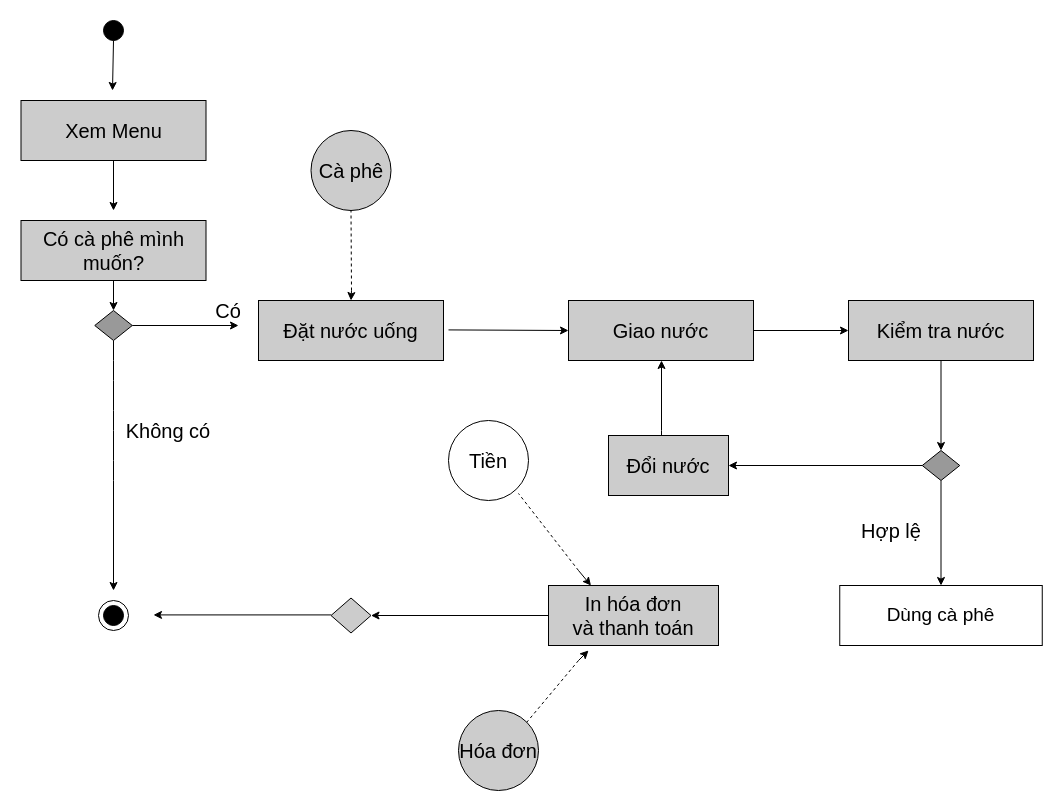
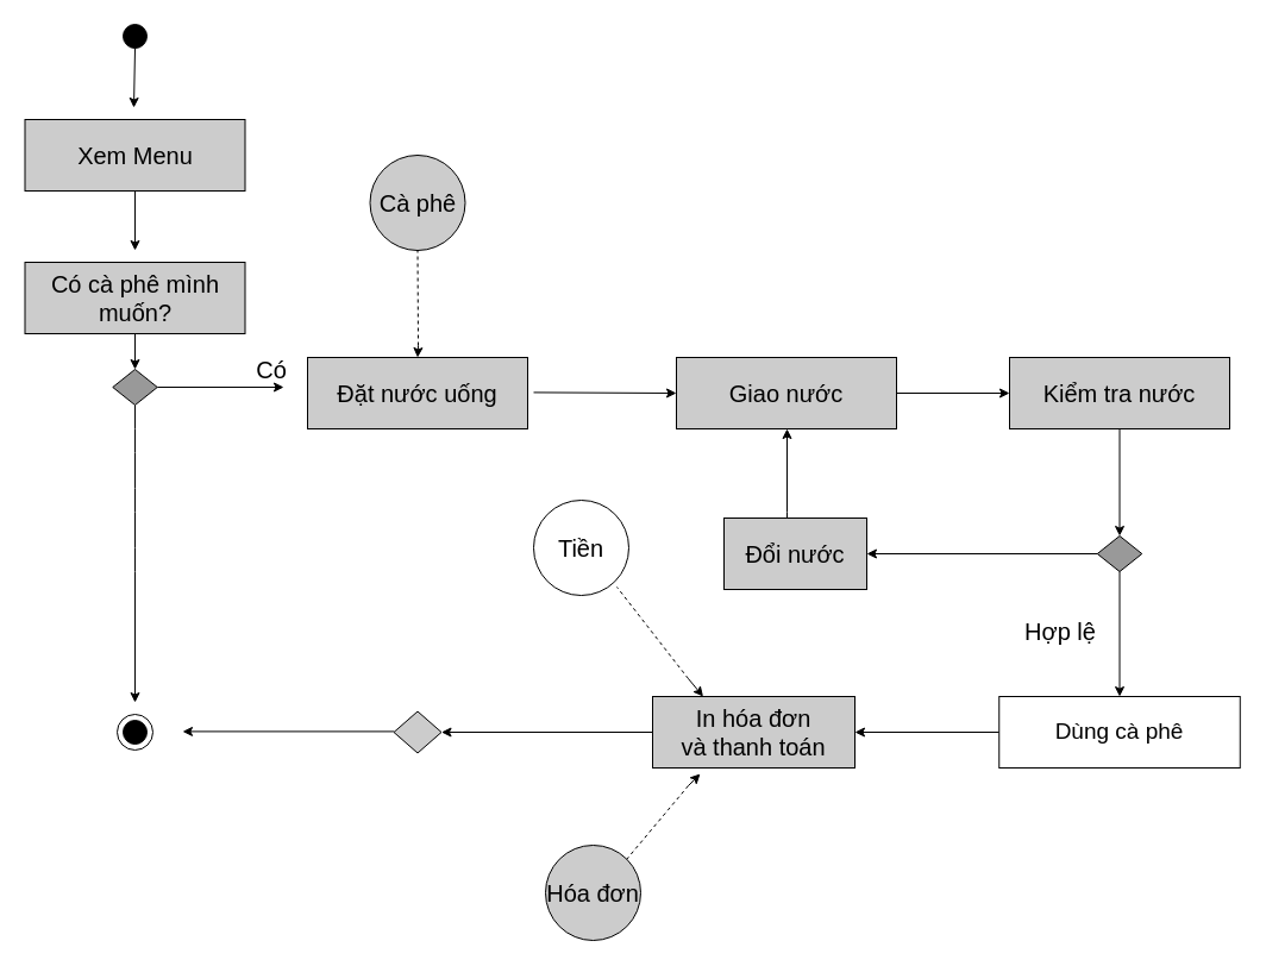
  <mxCell id="0" />
  <mxCell id="1" parent="0" />
  <mxCell id="2" value="" style="ellipse;whiteSpace=wrap;html=1;aspect=fixed;fillColor=#000000;" vertex="1" parent="1"><mxGeometry x="103" y="20" width="20" height="20" as="geometry" /></mxCell>
  <mxCell id="3" value="" style="endArrow=classic;html=1;exitX=0.5;exitY=1;exitDx=0;exitDy=0;" edge="1" parent="1" source="2"><mxGeometry width="50" height="50" relative="1" as="geometry"><mxPoint x="48" y="280" as="sourcePoint" /><mxPoint x="112" y="90" as="targetPoint" /></mxGeometry></mxCell>
  <mxCell id="4" value="&lt;font style=&quot;font-size: 20px&quot;&gt;Xem Menu&lt;/font&gt;" style="rounded=0;whiteSpace=wrap;html=1;strokeColor=#000000;fillColor=#CCCCCC;" vertex="1" parent="1"><mxGeometry x="20.5" y="100" width="185" height="60" as="geometry" /></mxCell>
  <mxCell id="5" value="" style="endArrow=classic;html=1;exitX=0.5;exitY=1;exitDx=0;exitDy=0;" edge="1" parent="1" source="4"><mxGeometry width="50" height="50" relative="1" as="geometry"><mxPoint x="123" y="50" as="sourcePoint" /><mxPoint x="113" y="210" as="targetPoint" /></mxGeometry></mxCell>
  <mxCell id="6" value="&lt;font style=&quot;font-size: 20px&quot;&gt;Có cà phê mình muốn?&lt;/font&gt;" style="rounded=0;whiteSpace=wrap;html=1;strokeColor=#000000;fillColor=#CCCCCC;" vertex="1" parent="1"><mxGeometry x="20.5" y="220" width="185" height="60" as="geometry" /></mxCell>
  <mxCell id="7" value="" style="rhombus;whiteSpace=wrap;html=1;strokeColor=#000000;fillColor=#999999;" vertex="1" parent="1"><mxGeometry x="94.25" y="310" width="37.5" height="30" as="geometry" /></mxCell>
  <mxCell id="8" value="" style="endArrow=classic;html=1;exitX=0.5;exitY=1;exitDx=0;exitDy=0;entryX=0.5;entryY=0;entryDx=0;entryDy=0;" edge="1" parent="1" source="6" target="7"><mxGeometry width="50" height="50" relative="1" as="geometry"><mxPoint x="123" y="170" as="sourcePoint" /><mxPoint x="123" y="220" as="targetPoint" /></mxGeometry></mxCell>
  <mxCell id="9" value="" style="endArrow=classic;html=1;exitX=0.5;exitY=1;exitDx=0;exitDy=0;" edge="1" parent="1" source="7"><mxGeometry width="50" height="50" relative="1" as="geometry"><mxPoint x="123" y="170" as="sourcePoint" /><mxPoint x="113" y="590" as="targetPoint" /><Array as="points"><mxPoint x="113" y="370" /><mxPoint x="113" y="420" /><mxPoint x="113" y="470" /></Array></mxGeometry></mxCell>
  <mxCell id="10" value="" style="endArrow=classic;html=1;exitX=1;exitY=0.5;exitDx=0;exitDy=0;" edge="1" parent="1" source="7"><mxGeometry width="50" height="50" relative="1" as="geometry"><mxPoint x="104.25" y="335" as="sourcePoint" /><mxPoint x="238" y="325" as="targetPoint" /></mxGeometry></mxCell>
- <mxCell id="11" value="&lt;font style=&quot;font-size: 20px&quot;&gt;Không có&lt;/font&gt;" style="text;html=1;strokeColor=none;fillColor=none;align=center;verticalAlign=middle;whiteSpace=wrap;rounded=0;" vertex="1" parent="1"><mxGeometry x="108" y="420" width="120" height="20" as="geometry" /></mxCell>
  <mxCell id="12" value="" style="ellipse;whiteSpace=wrap;html=1;aspect=fixed;strokeColor=#000000;fillColor=#FFFFFF;" vertex="1" parent="1"><mxGeometry x="98" y="600" width="30" height="30" as="geometry" /></mxCell>
  <mxCell id="13" value="" style="ellipse;whiteSpace=wrap;html=1;aspect=fixed;fillColor=#000000;" vertex="1" parent="1"><mxGeometry x="103" y="605" width="20" height="20" as="geometry" /></mxCell>
  <mxCell id="14" value="&lt;font style=&quot;font-size: 20px&quot;&gt;Có&lt;/font&gt;" style="text;html=1;strokeColor=none;fillColor=none;align=center;verticalAlign=middle;whiteSpace=wrap;rounded=0;" vertex="1" parent="1"><mxGeometry x="168" y="300" width="120" height="20" as="geometry" /></mxCell>
  <mxCell id="15" value="&lt;span style=&quot;font-size: 20px&quot;&gt;Đặt nước uống&lt;/span&gt;" style="rounded=0;whiteSpace=wrap;html=1;strokeColor=#000000;fillColor=#CCCCCC;" vertex="1" parent="1"><mxGeometry x="258" y="300" width="185" height="60" as="geometry" /></mxCell>
  <mxCell id="16" value="&lt;font style=&quot;font-size: 20px&quot;&gt;Cà phê&lt;/font&gt;" style="ellipse;whiteSpace=wrap;html=1;aspect=fixed;strokeColor=#000000;fillColor=#CCCCCC;" vertex="1" parent="1"><mxGeometry x="310.5" y="130" width="80" height="80" as="geometry" /></mxCell>
  <mxCell id="17" value="" style="endArrow=none;dashed=1;html=1;entryX=0.5;entryY=1;entryDx=0;entryDy=0;" edge="1" parent="1" target="16"><mxGeometry width="50" height="50" relative="1" as="geometry"><mxPoint x="351" y="290" as="sourcePoint" /><mxPoint x="360.5" y="210" as="targetPoint" /></mxGeometry></mxCell>
  <mxCell id="18" value="" style="endArrow=classic;html=1;entryX=0.5;entryY=0;entryDx=0;entryDy=0;" edge="1" parent="1" target="15"><mxGeometry width="50" height="50" relative="1" as="geometry"><mxPoint x="351" y="290" as="sourcePoint" /><mxPoint x="98" y="320" as="targetPoint" /></mxGeometry></mxCell>
  <mxCell id="19" value="" style="endArrow=classic;html=1;exitX=1;exitY=0.5;exitDx=0;exitDy=0;entryX=0;entryY=0.5;entryDx=0;entryDy=0;" edge="1" parent="1" target="27"><mxGeometry width="50" height="50" relative="1" as="geometry"><mxPoint x="448" y="329.41" as="sourcePoint" /><mxPoint x="554.25" y="329.41" as="targetPoint" /></mxGeometry></mxCell>
  <mxCell id="20" value="&lt;span style=&quot;font-size: 20px&quot;&gt;Kiểm tra nước&lt;/span&gt;" style="rounded=0;whiteSpace=wrap;html=1;strokeColor=#000000;fillColor=#CCCCCC;" vertex="1" parent="1"><mxGeometry x="848" y="300" width="185" height="60" as="geometry" /></mxCell>
  <mxCell id="21" value="" style="edgeStyle=orthogonalEdgeStyle;rounded=0;orthogonalLoop=1;jettySize=auto;html=1;" edge="1" parent="1" source="23" target="26"><mxGeometry relative="1" as="geometry" /></mxCell>
  <mxCell id="22" value="" style="edgeStyle=orthogonalEdgeStyle;rounded=0;orthogonalLoop=1;jettySize=auto;html=1;" edge="1" parent="1" source="23" target="30"><mxGeometry relative="1" as="geometry" /></mxCell>
  <mxCell id="23" value="" style="rhombus;whiteSpace=wrap;html=1;strokeColor=#000000;fillColor=#999999;" vertex="1" parent="1"><mxGeometry x="921.75" y="450" width="37.5" height="30" as="geometry" /></mxCell>
  <mxCell id="24" value="" style="endArrow=classic;html=1;exitX=0.5;exitY=1;exitDx=0;exitDy=0;entryX=0.5;entryY=0;entryDx=0;entryDy=0;" edge="1" parent="1" source="20" target="23"><mxGeometry width="50" height="50" relative="1" as="geometry"><mxPoint x="123" y="290" as="sourcePoint" /><mxPoint x="123" y="320" as="targetPoint" /><Array as="points" /></mxGeometry></mxCell>
  <mxCell id="25" value="" style="edgeStyle=orthogonalEdgeStyle;rounded=0;orthogonalLoop=1;jettySize=auto;html=1;" edge="1" parent="1" source="26" target="27"><mxGeometry relative="1" as="geometry"><Array as="points"><mxPoint x="661" y="430" /><mxPoint x="661" y="430" /></Array></mxGeometry></mxCell>
  <mxCell id="26" value="&lt;font style=&quot;font-size: 20px&quot;&gt;Đổi nước&lt;/font&gt;" style="whiteSpace=wrap;html=1;fillColor=#CCCCCC;" vertex="1" parent="1"><mxGeometry x="608" y="435" width="120" height="60" as="geometry" /></mxCell>
  <mxCell id="27" value="&lt;span style=&quot;font-size: 20px&quot;&gt;Giao nước&lt;/span&gt;" style="rounded=0;whiteSpace=wrap;html=1;strokeColor=#000000;fillColor=#CCCCCC;" vertex="1" parent="1"><mxGeometry x="568" y="300" width="185" height="60" as="geometry" /></mxCell>
  <mxCell id="28" value="" style="endArrow=classic;html=1;exitX=1;exitY=0.5;exitDx=0;exitDy=0;entryX=0;entryY=0.5;entryDx=0;entryDy=0;" edge="1" parent="1" source="27" target="20"><mxGeometry width="50" height="50" relative="1" as="geometry"><mxPoint x="458" y="339.41" as="sourcePoint" /><mxPoint x="564.25" y="339.41" as="targetPoint" /></mxGeometry></mxCell>
+ <mxCell id="29" value="" style="edgeStyle=orthogonalEdgeStyle;rounded=0;orthogonalLoop=1;jettySize=auto;html=1;" edge="1" parent="1" source="30" target="33"><mxGeometry relative="1" as="geometry" /></mxCell>
  <mxCell id="30" value="&lt;font style=&quot;font-size: 19px&quot;&gt;Dùng cà phê&lt;/font&gt;" style="whiteSpace=wrap;html=1;fillColor=#ffffff;" vertex="1" parent="1"><mxGeometry x="839.25" y="585" width="202.5" height="60" as="geometry" /></mxCell>
  <mxCell id="31" value="&lt;font style=&quot;font-size: 20px&quot;&gt;Hợp lệ&lt;/font&gt;" style="text;html=1;strokeColor=none;fillColor=none;align=center;verticalAlign=middle;whiteSpace=wrap;rounded=0;" vertex="1" parent="1"><mxGeometry x="818" y="520" width="146.25" height="20" as="geometry" /></mxCell>
  <mxCell id="32" value="" style="edgeStyle=orthogonalEdgeStyle;rounded=0;orthogonalLoop=1;jettySize=auto;html=1;" edge="1" parent="1" source="33" target="40"><mxGeometry relative="1" as="geometry" /></mxCell>
  <mxCell id="33" value="&lt;font style=&quot;font-size: 20px&quot;&gt;In hóa đơn &lt;br&gt;và thanh toán&lt;/font&gt;" style="whiteSpace=wrap;html=1;fillColor=#CCCCCC;" vertex="1" parent="1"><mxGeometry x="548" y="585" width="170" height="60" as="geometry" /></mxCell>
  <mxCell id="34" value="&lt;font style=&quot;font-size: 20px&quot;&gt;Tiền&lt;/font&gt;" style="ellipse;whiteSpace=wrap;html=1;aspect=fixed;strokeColor=#000000;fillColor=#ffffff;" vertex="1" parent="1"><mxGeometry x="448" y="420" width="80" height="80" as="geometry" /></mxCell>
  <mxCell id="35" value="" style="endArrow=none;dashed=1;html=1;" edge="1" parent="1"><mxGeometry width="50" height="50" relative="1" as="geometry"><mxPoint x="578" y="570" as="sourcePoint" /><mxPoint x="518" y="493" as="targetPoint" /></mxGeometry></mxCell>
  <mxCell id="36" value="" style="endArrow=classic;html=1;entryX=0.25;entryY=0;entryDx=0;entryDy=0;" edge="1" parent="1" target="33"><mxGeometry width="50" height="50" relative="1" as="geometry"><mxPoint x="578" y="570" as="sourcePoint" /><mxPoint x="598" y="590" as="targetPoint" /><Array as="points" /></mxGeometry></mxCell>
  <mxCell id="37" value="&lt;font style=&quot;font-size: 20px&quot;&gt;Hóa đơn&lt;/font&gt;" style="ellipse;whiteSpace=wrap;html=1;aspect=fixed;strokeColor=#000000;fillColor=#CCCCCC;" vertex="1" parent="1"><mxGeometry x="458" y="710" width="80" height="80" as="geometry" /></mxCell>
  <mxCell id="38" value="" style="endArrow=none;dashed=1;html=1;entryX=1;entryY=0;entryDx=0;entryDy=0;" edge="1" parent="1" target="37"><mxGeometry width="50" height="50" relative="1" as="geometry"><mxPoint x="578" y="660" as="sourcePoint" /><mxPoint x="528" y="783" as="targetPoint" /></mxGeometry></mxCell>
  <mxCell id="39" value="" style="endArrow=classic;html=1;" edge="1" parent="1"><mxGeometry width="50" height="50" relative="1" as="geometry"><mxPoint x="578" y="660" as="sourcePoint" /><mxPoint x="588" y="650" as="targetPoint" /><Array as="points" /></mxGeometry></mxCell>
  <mxCell id="40" value="" style="rhombus;whiteSpace=wrap;html=1;fillColor=#CCCCCC;" vertex="1" parent="1"><mxGeometry x="330.5" y="597.5" width="40" height="35" as="geometry" /></mxCell>
  <mxCell id="41" value="" style="edgeStyle=orthogonalEdgeStyle;rounded=0;orthogonalLoop=1;jettySize=auto;html=1;" edge="1" parent="1"><mxGeometry relative="1" as="geometry"><mxPoint x="330.5" y="614.41" as="sourcePoint" /><mxPoint x="153" y="614.41" as="targetPoint" /></mxGeometry></mxCell>
